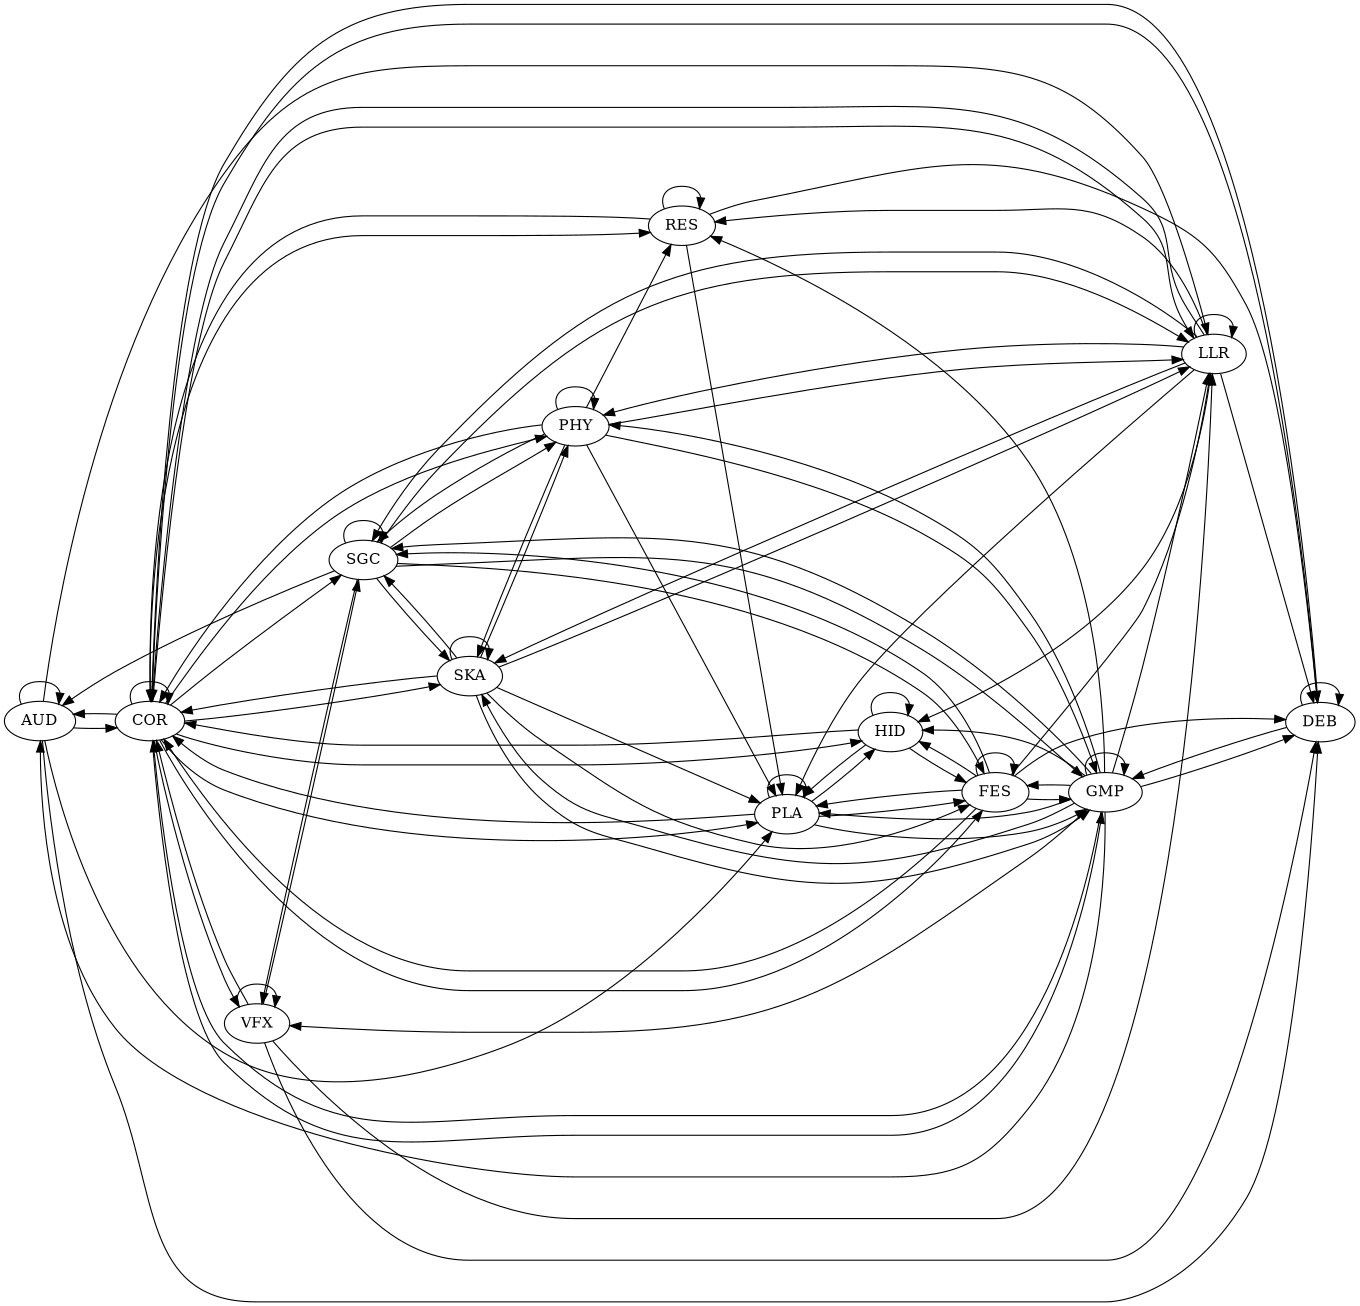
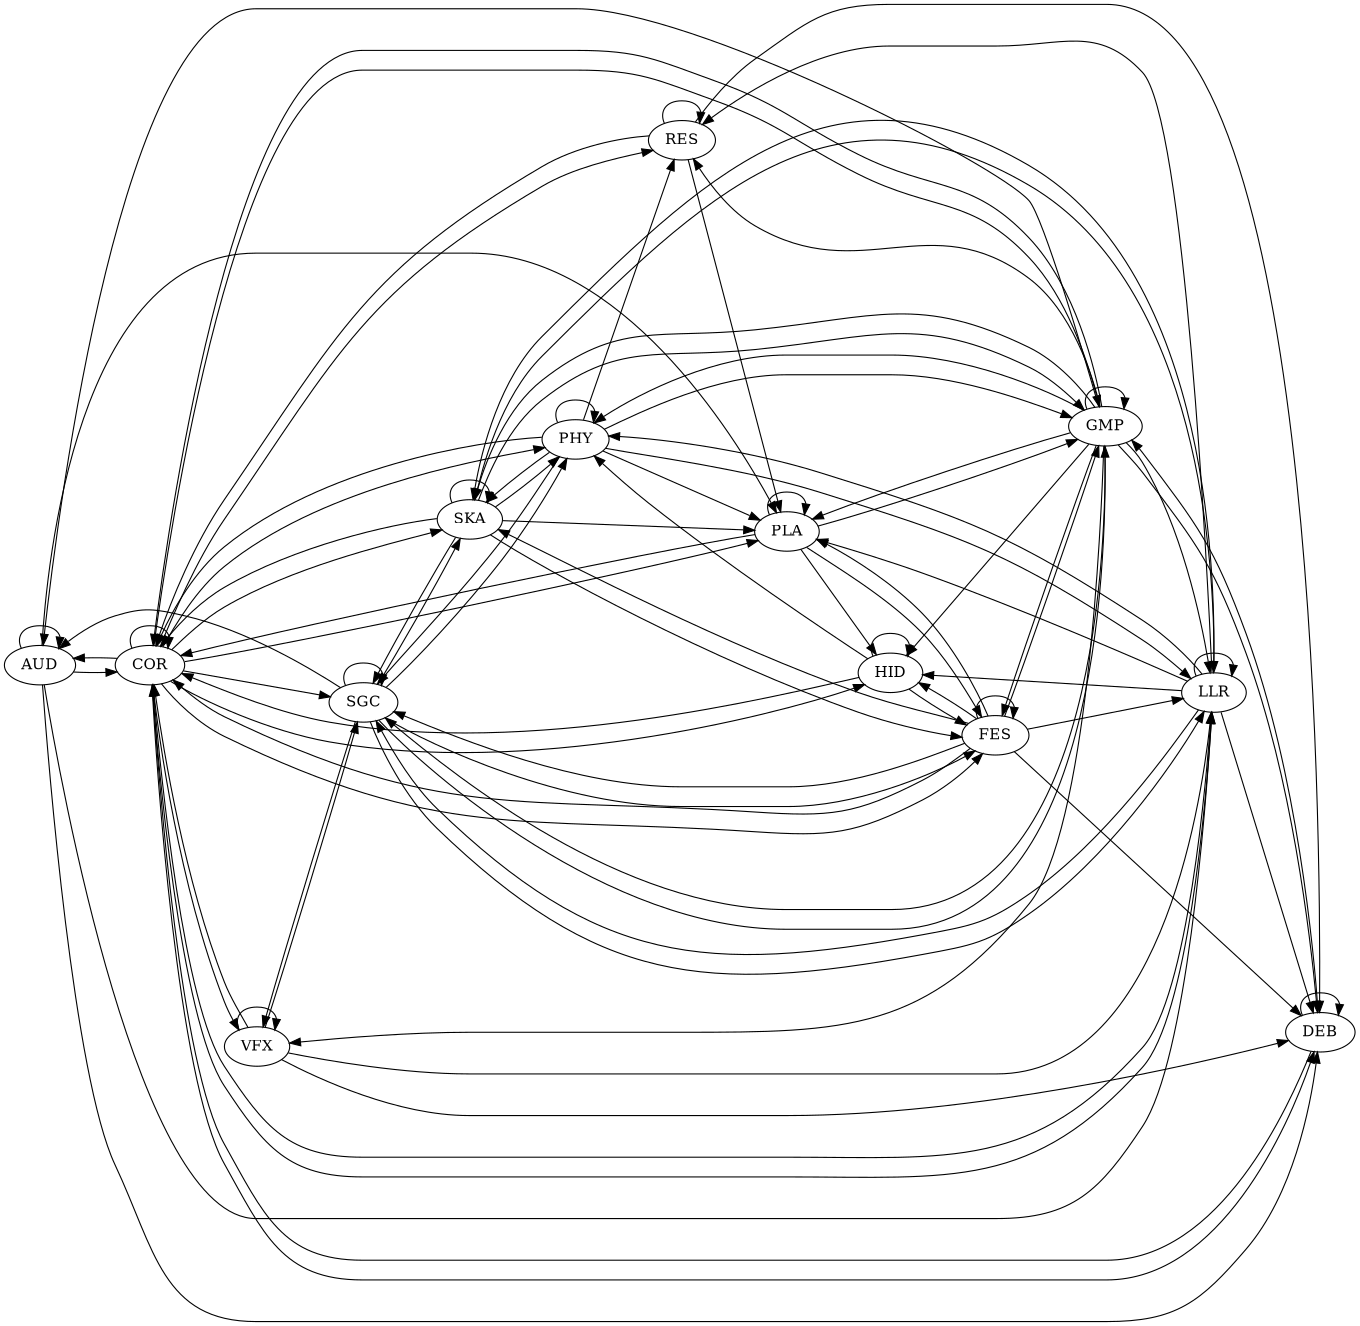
  digraph {
    rankdir=LR
    AUD
    COR
    DEB
    LLR
    PLA
    FES
    GMP
    HID
    PHY
    RES
    SGC
    SKA
    VFX
    AUD -> AUD
    AUD -> COR
    AUD -> DEB
    AUD -> LLR
    AUD -> PLA
    COR -> AUD
    COR -> COR
    COR -> DEB
    COR -> LLR
    COR -> PLA
    COR -> FES
    COR -> GMP
    COR -> HID
    COR -> PHY
    COR -> RES
    COR -> SGC
    COR -> SKA
    COR -> VFX
    DEB -> COR
    DEB -> DEB
    DEB -> GMP
    LLR -> COR
    LLR -> DEB
    LLR -> LLR
    LLR -> PLA
    LLR -> HID
    LLR -> PHY
    LLR -> RES
    LLR -> SGC
    LLR -> SKA
    PLA -> COR
    PLA -> PLA
    PLA -> FES
    PLA -> GMP
    PLA -> HID
    FES -> COR
    FES -> DEB
    FES -> LLR
    FES -> PLA
    FES -> FES
    FES -> GMP
    FES -> HID
    FES -> SGC
+   FES -> SKA
    GMP -> AUD
    GMP -> COR
    GMP -> DEB
    GMP -> LLR
    GMP -> PLA
    GMP -> FES
    GMP -> GMP
    GMP -> HID
    GMP -> PHY
    GMP -> RES
    GMP -> SGC
    GMP -> SKA
    GMP -> VFX
    HID -> COR
-   HID -> PLA
+   HID -> PHY
    HID -> FES
    HID -> HID
    PHY -> COR
    PHY -> LLR
    PHY -> PLA
    PHY -> GMP
    PHY -> PHY
    PHY -> RES
    PHY -> SGC
    PHY -> SKA
    RES -> COR
    RES -> DEB
    RES -> PLA
    RES -> RES
    SGC -> AUD
    SGC -> LLR
    SGC -> FES
    SGC -> GMP
    SGC -> PHY
    SGC -> SGC
    SGC -> SKA
    SGC -> VFX
    SKA -> COR
    SKA -> LLR
    SKA -> PLA
    SKA -> FES
    SKA -> GMP
    SKA -> PHY
    SKA -> SGC
    SKA -> SKA
    VFX -> COR
    VFX -> DEB
    VFX -> LLR
    VFX -> SGC
    VFX -> VFX
  }
